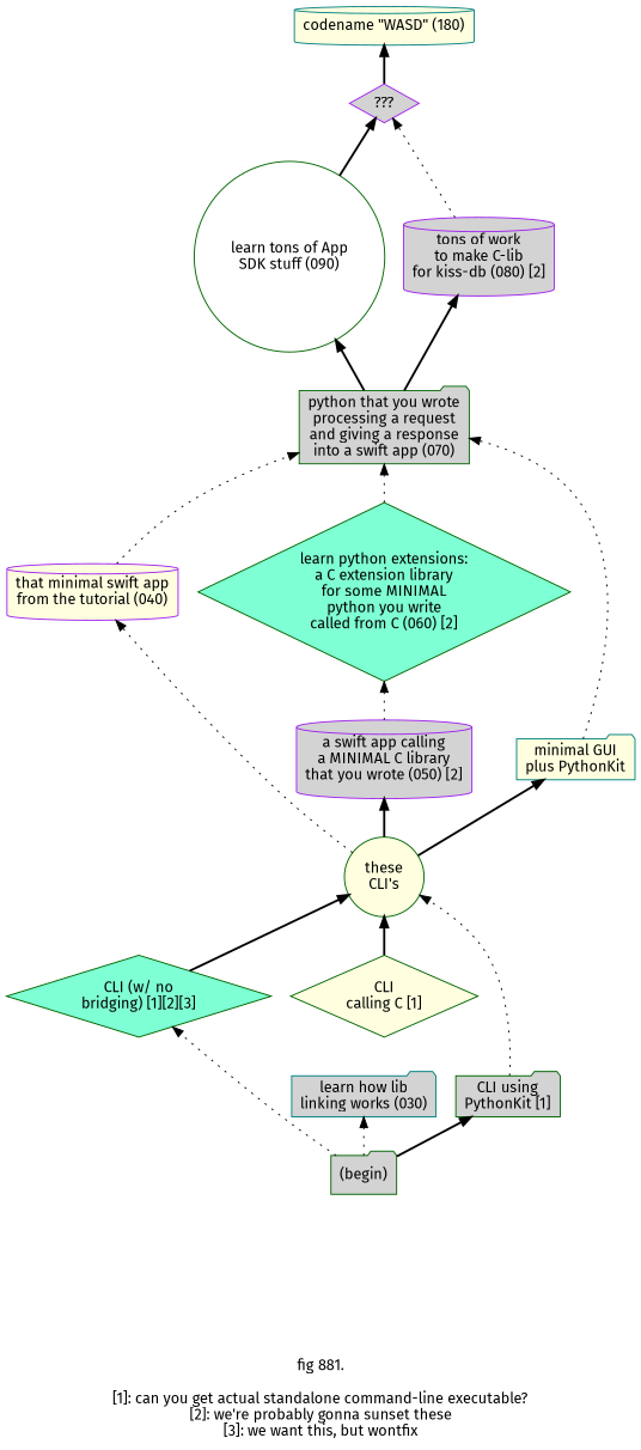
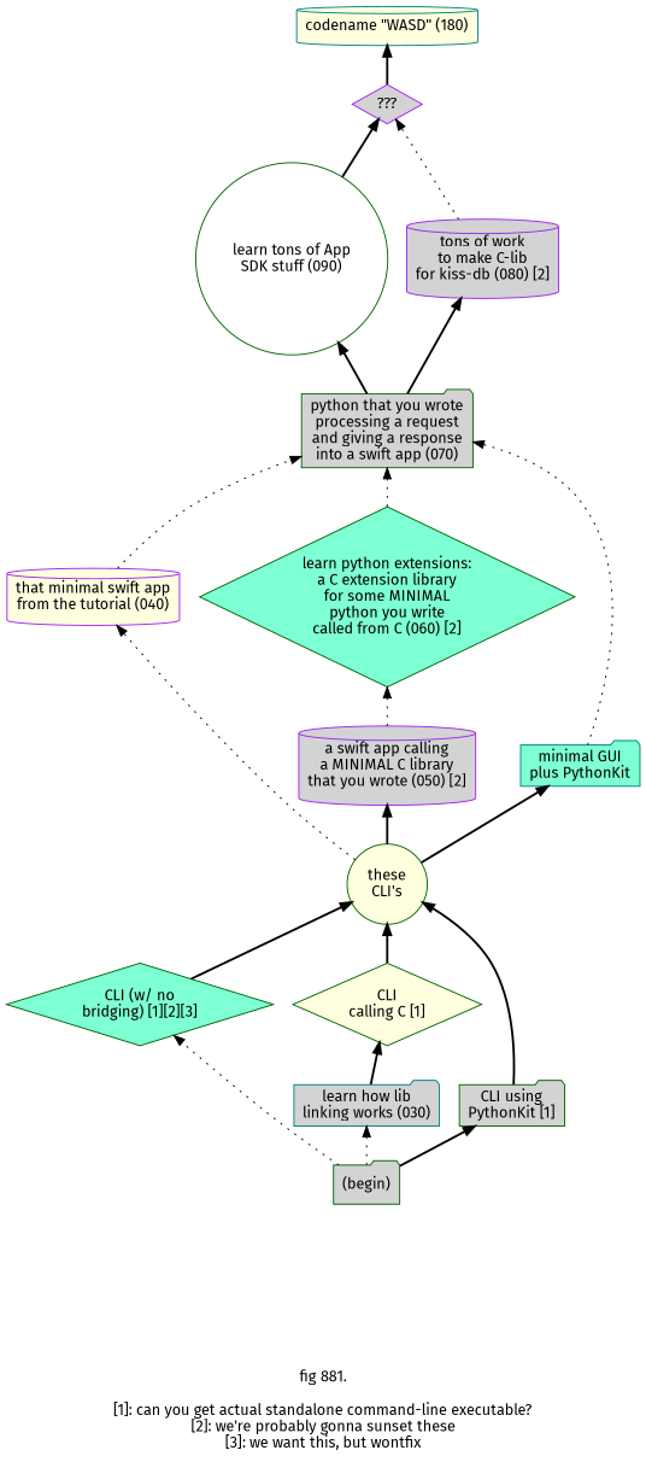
  digraph {
    fontname="Fira Sans"
    label="\n\nfig 881.\n\n[1]: can you get actual standalone command-line executable?\n[2]: we're probably gonna sunset these\n[3]: we want this, but wontfix\n"
    rankdir=BT
    node [color=darkgreen fillcolor=lightgrey fontname="Fira Sans" shape=folder style=filled]
    edge [fontname="Fira Sans" style=bold]
    n1 [color=teal fillcolor=lightyellow label="codename \"WASD\" (180)" shape=cylinder]
    n2 [color=purple label="???" shape=diamond]
    n3 [fillcolor=white label="learn tons of App\nSDK stuff (090)" shape=circle]
    n4 [color=purple label="tons of work\nto make C-lib\nfor kiss-db (080) [2]" shape=cylinder]
    n5 [label="python that you wrote\nprocessing a request\nand giving a response\ninto a swift app (070)"]
    n6 [fillcolor=aquamarine label="learn python extensions:\na C extension library\nfor some MINIMAL\npython you write\ncalled from C (060) [2]" shape=diamond]
    n7 [color=purple fillcolor=lightyellow label="that minimal swift app\nfrom the tutorial (040)" shape=cylinder]
    n8 [color=purple label="a swift app calling\na MINIMAL C library\nthat you wrote (050) [2]" shape=cylinder]
-   n9 [color=teal fillcolor=lightyellow label="minimal GUI\nplus PythonKit"]
+   n9 [color=teal fillcolor=aquamarine label="minimal GUI\nplus PythonKit"]
    n10 [fillcolor=lightyellow label="these\nCLI's" shape=circle]
    n11 [fillcolor=aquamarine label="CLI (w/ no\nbridging) [1][2][3]" shape=diamond]
    n12 [color=teal label="learn how lib\nlinking works (030)"]
    n13 [fillcolor=lightyellow label="CLI\ncalling C [1]" shape=diamond]
    n14 [label="CLI using\nPythonKit [1]"]
    n15 [label="(begin)"]
    n2 -> n1
    n3 -> n2
    n4 -> n2 [style=dotted]
    n5 -> n3
    n5 -> n4
    n6 -> n5 [style=dotted]
    n7 -> n5 [style=dotted]
    n8 -> n6 [style=dotted]
    n9 -> n5 [style=dotted]
    n10 -> n7 [style=dotted]
    n10 -> n8
    n10 -> n9
    n11 -> n10
+   n12 -> n13
    n13 -> n10
-   n14 -> n10 [style=dotted]
+   n14 -> n10
    n15 -> n11 [style=dotted]
    n15 -> n12 [style=dotted]
    n15 -> n14
  }
